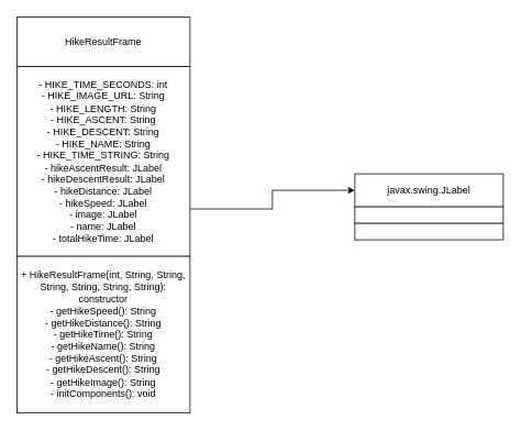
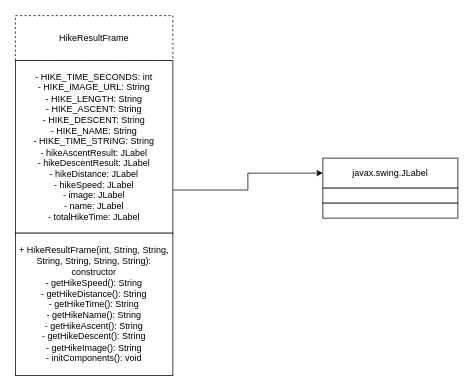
  <mxCell id="0" />
  <mxCell id="1" parent="0" />
- <mxCell id="2" value="HikeResultFrame" style="rounded=0;whiteSpace=wrap;html=1;" vertex="1" parent="1"><mxGeometry x="20" y="20" width="210" height="60" as="geometry" /></mxCell>
+ <mxCell id="2" value="HikeResultFrame" style="rounded=0;whiteSpace=wrap;html=1;dashed=1;" vertex="1" parent="1"><mxGeometry x="20" y="20" width="210" height="60" as="geometry" /></mxCell>
  <mxCell id="3" style="edgeStyle=orthogonalEdgeStyle;rounded=0;orthogonalLoop=1;jettySize=auto;html=1;exitX=1;exitY=0.75;exitDx=0;exitDy=0;" edge="1" parent="1" source="4" target="6"><mxGeometry relative="1" as="geometry" /></mxCell>
  <mxCell id="4" value="- HIKE_TIME_SECONDS: int&lt;br&gt;- HIKE_IMAGE_URL: String&lt;br&gt;- HIKE_LENGTH: String&lt;br&gt;- HIKE_ASCENT: String&lt;br&gt;- HIKE_DESCENT: String&lt;br&gt;- HIKE_NAME: String&lt;br&gt;- HIKE_TIME_STRING: String&lt;br&gt;- hikeAscentResult: JLabel&lt;br&gt;- hikeDescentResult: JLabel&lt;br&gt;- hikeDistance: JLabel&lt;br&gt;- hikeSpeed: JLabel&lt;br&gt;- image: JLabel&lt;br&gt;- name: JLabel&lt;br&gt;- totalHikeTime: JLabel" style="rounded=0;whiteSpace=wrap;html=1;" vertex="1" parent="1"><mxGeometry x="20" y="80" width="210" height="230" as="geometry" /></mxCell>
  <mxCell id="5" value="+ HikeResultFrame(int, String, String, String, String, String, String): constructor&lt;br&gt;- getHikeSpeed(): String&lt;br&gt;- getHikeDistance(): String&lt;br&gt;- getHikeTime(): String&lt;br&gt;- getHikeName(): String&lt;br&gt;- getHikeAscent(): String&lt;br&gt;- getHikeDescent(): String&lt;br&gt;- getHikeImage(): String&lt;br&gt;- initComponents(): void" style="rounded=0;whiteSpace=wrap;html=1;" vertex="1" parent="1"><mxGeometry x="20" y="310" width="210" height="190" as="geometry" /></mxCell>
  <mxCell id="6" value="javax.swing.JLabel" style="rounded=0;whiteSpace=wrap;html=1;" vertex="1" parent="1"><mxGeometry x="430" y="210" width="180" height="40" as="geometry" /></mxCell>
  <mxCell id="7" value="" style="rounded=0;whiteSpace=wrap;html=1;" vertex="1" parent="1"><mxGeometry x="430" y="250" width="180" height="20" as="geometry" /></mxCell>
  <mxCell id="8" value="" style="rounded=0;whiteSpace=wrap;html=1;" vertex="1" parent="1"><mxGeometry x="430" y="270" width="180" height="20" as="geometry" /></mxCell>
